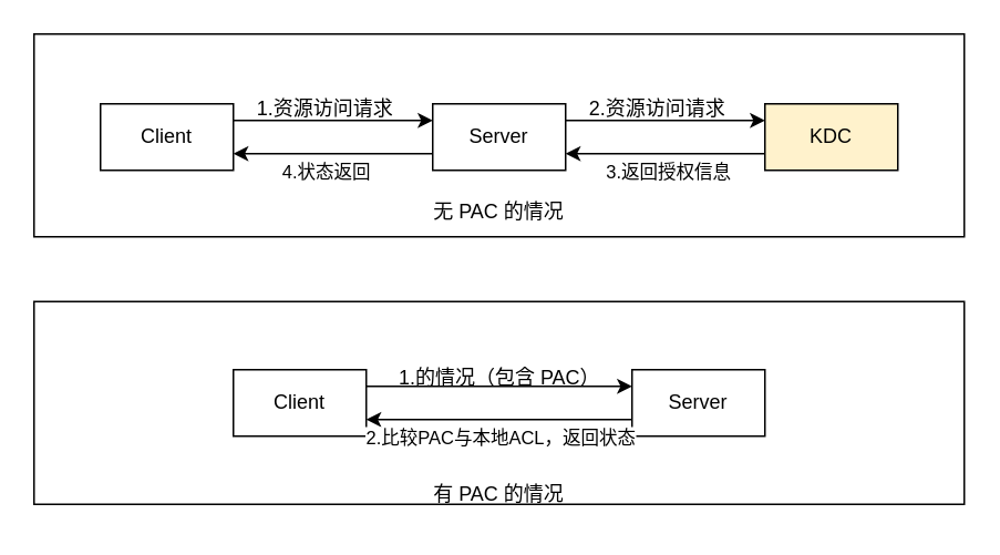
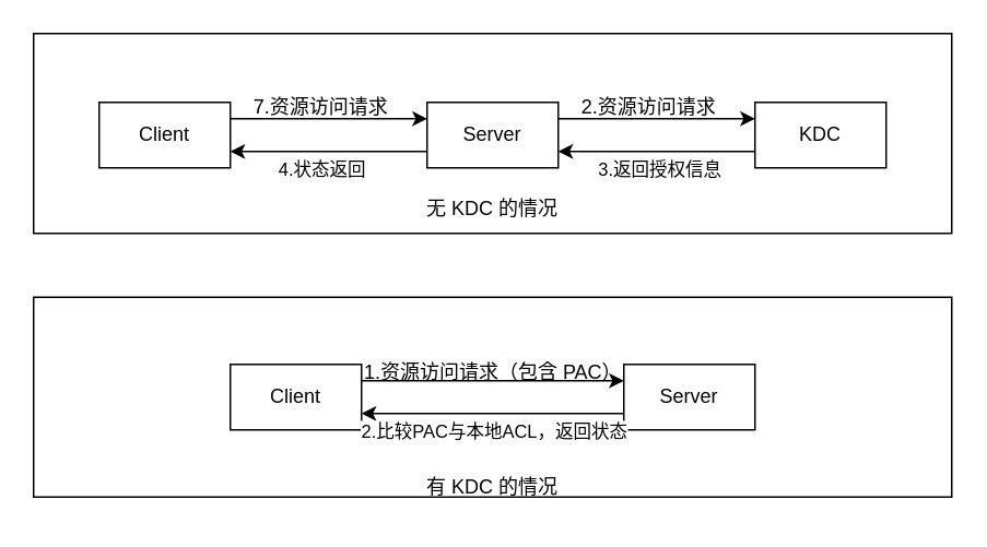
  <mxCell id="0" />
  <mxCell id="1" parent="0" />
  <mxCell id="2" value="" style="rounded=0;whiteSpace=wrap;html=1;" vertex="1" parent="1"><mxGeometry x="20" y="181" width="560" height="122" as="geometry" /></mxCell>
  <mxCell id="3" value="" style="rounded=0;whiteSpace=wrap;html=1;" vertex="1" parent="1"><mxGeometry x="20" y="20" width="560" height="122" as="geometry" /></mxCell>
  <mxCell id="4" value="Client" style="rounded=0;whiteSpace=wrap;html=1;" vertex="1" parent="1"><mxGeometry x="60" y="62" width="80" height="40" as="geometry" /></mxCell>
  <mxCell id="5" value="Server" style="rounded=0;whiteSpace=wrap;html=1;" vertex="1" parent="1"><mxGeometry x="260" y="62" width="80" height="40" as="geometry" /></mxCell>
- <mxCell id="6" value="&lt;div&gt;KDC&lt;/div&gt;" style="rounded=0;whiteSpace=wrap;html=1;fillColor=#fff2cc;" vertex="1" parent="1"><mxGeometry x="460" y="62" width="80" height="40" as="geometry" /></mxCell>
+ <mxCell id="6" value="&lt;div&gt;KDC&lt;/div&gt;" style="rounded=0;whiteSpace=wrap;html=1;" vertex="1" parent="1"><mxGeometry x="460" y="62" width="80" height="40" as="geometry" /></mxCell>
  <mxCell id="7" value="" style="endArrow=classic;html=1;rounded=0;entryX=0;entryY=0.25;entryDx=0;entryDy=0;exitX=1;exitY=0.25;exitDx=0;exitDy=0;" edge="1" parent="1" source="4" target="5"><mxGeometry width="50" height="50" relative="1" as="geometry"><mxPoint x="140" y="82" as="sourcePoint" /><mxPoint x="190" y="32" as="targetPoint" /></mxGeometry></mxCell>
  <mxCell id="8" value="" style="endArrow=classic;html=1;rounded=0;entryX=0;entryY=0.25;entryDx=0;entryDy=0;exitX=1;exitY=0.25;exitDx=0;exitDy=0;" edge="1" parent="1" source="5" target="6"><mxGeometry width="50" height="50" relative="1" as="geometry"><mxPoint x="300" y="72" as="sourcePoint" /><mxPoint x="380" y="72" as="targetPoint" /></mxGeometry></mxCell>
  <mxCell id="9" value="" style="endArrow=classic;html=1;rounded=0;entryX=1;entryY=0.75;entryDx=0;entryDy=0;exitX=0;exitY=0.75;exitDx=0;exitDy=0;" edge="1" parent="1" source="6" target="5"><mxGeometry width="50" height="50" relative="1" as="geometry"><mxPoint x="310" y="132" as="sourcePoint" /><mxPoint x="390" y="132" as="targetPoint" /></mxGeometry></mxCell>
  <mxCell id="10" value="&lt;div&gt;3.返回授权信息&lt;/div&gt;" style="edgeLabel;html=1;align=center;verticalAlign=middle;resizable=0;points=[];" vertex="1" connectable="0" parent="9"><mxGeometry x="0.1" y="6" relative="1" as="geometry"><mxPoint x="7" y="4" as="offset" /></mxGeometry></mxCell>
  <mxCell id="11" value="" style="endArrow=classic;html=1;rounded=0;entryX=1;entryY=0.75;entryDx=0;entryDy=0;exitX=0;exitY=0.75;exitDx=0;exitDy=0;" edge="1" parent="1" source="5"><mxGeometry width="50" height="50" relative="1" as="geometry"><mxPoint x="220" y="92" as="sourcePoint" /><mxPoint x="140" y="92" as="targetPoint" /></mxGeometry></mxCell>
  <mxCell id="12" value="&lt;div&gt;4.状态返回&lt;/div&gt;" style="edgeLabel;html=1;align=center;verticalAlign=middle;resizable=0;points=[];" vertex="1" connectable="0" parent="11"><mxGeometry x="0.2" y="2" relative="1" as="geometry"><mxPoint x="7" y="8" as="offset" /></mxGeometry></mxCell>
- <mxCell id="13" value="1.资源访问请求" style="text;html=1;align=center;verticalAlign=middle;resizable=0;points=[];autosize=1;strokeColor=none;fillColor=none;" vertex="1" parent="1"><mxGeometry x="140" y="50" width="110" height="30" as="geometry" /></mxCell>
+ <mxCell id="13" value="7.资源访问请求" style="text;html=1;align=center;verticalAlign=middle;resizable=0;points=[];autosize=1;strokeColor=none;fillColor=none;" vertex="1" parent="1"><mxGeometry x="140" y="50" width="110" height="30" as="geometry" /></mxCell>
  <mxCell id="14" value="2.资源访问请求" style="text;html=1;align=center;verticalAlign=middle;resizable=0;points=[];autosize=1;strokeColor=none;fillColor=none;" vertex="1" parent="1"><mxGeometry x="330" y="50" width="130" height="30" as="geometry" /></mxCell>
  <mxCell id="15" value="Client" style="rounded=0;whiteSpace=wrap;html=1;" vertex="1" parent="1"><mxGeometry x="140" y="222" width="80" height="40" as="geometry" /></mxCell>
  <mxCell id="16" value="Server" style="rounded=0;whiteSpace=wrap;html=1;" vertex="1" parent="1"><mxGeometry x="380" y="222" width="80" height="40" as="geometry" /></mxCell>
  <mxCell id="17" value="" style="endArrow=classic;html=1;rounded=0;entryX=0;entryY=0.25;entryDx=0;entryDy=0;exitX=1;exitY=0.25;exitDx=0;exitDy=0;" edge="1" parent="1" source="15" target="16"><mxGeometry width="50" height="50" relative="1" as="geometry"><mxPoint x="220" y="244" as="sourcePoint" /><mxPoint x="270" y="194" as="targetPoint" /></mxGeometry></mxCell>
  <mxCell id="18" value="" style="endArrow=classic;html=1;rounded=0;entryX=1;entryY=0.75;entryDx=0;entryDy=0;exitX=0;exitY=0.75;exitDx=0;exitDy=0;" edge="1" parent="1" source="16" target="15"><mxGeometry width="50" height="50" relative="1" as="geometry"><mxPoint x="300" y="254" as="sourcePoint" /><mxPoint x="220" y="254" as="targetPoint" /></mxGeometry></mxCell>
  <mxCell id="19" value="2.比较PAC与本地ACL，返回状态" style="edgeLabel;html=1;align=center;verticalAlign=middle;resizable=0;points=[];" vertex="1" connectable="0" parent="18"><mxGeometry x="0.2" y="2" relative="1" as="geometry"><mxPoint x="16" y="8" as="offset" /></mxGeometry></mxCell>
- <mxCell id="20" value="1.的情况（包含 PAC）" style="text;html=1;align=center;verticalAlign=middle;resizable=0;points=[];autosize=1;strokeColor=none;fillColor=none;" vertex="1" parent="1"><mxGeometry x="210" y="212" width="180" height="30" as="geometry" /></mxCell>
- <mxCell id="21" value="有 PAC 的情况" style="text;html=1;strokeColor=none;fillColor=none;align=center;verticalAlign=middle;whiteSpace=wrap;rounded=0;" vertex="1" parent="1"><mxGeometry x="250" y="282" width="100" height="30" as="geometry" /></mxCell>
- <mxCell id="22" value="无 PAC 的情况" style="text;html=1;strokeColor=none;fillColor=none;align=center;verticalAlign=middle;whiteSpace=wrap;rounded=0;" vertex="1" parent="1"><mxGeometry x="250" y="112" width="100" height="30" as="geometry" /></mxCell>
+ <mxCell id="20" value="1.资源访问请求（包含 PAC）" style="text;html=1;align=center;verticalAlign=middle;resizable=0;points=[];autosize=1;strokeColor=none;fillColor=none;" vertex="1" parent="1"><mxGeometry x="210" y="212" width="180" height="30" as="geometry" /></mxCell>
+ <mxCell id="21" value="有 KDC 的情况" style="text;html=1;strokeColor=none;fillColor=none;align=center;verticalAlign=middle;whiteSpace=wrap;rounded=0;" vertex="1" parent="1"><mxGeometry x="250" y="282" width="100" height="30" as="geometry" /></mxCell>
+ <mxCell id="22" value="无 KDC 的情况" style="text;html=1;strokeColor=none;fillColor=none;align=center;verticalAlign=middle;whiteSpace=wrap;rounded=0;" vertex="1" parent="1"><mxGeometry x="250" y="112" width="100" height="30" as="geometry" /></mxCell>
